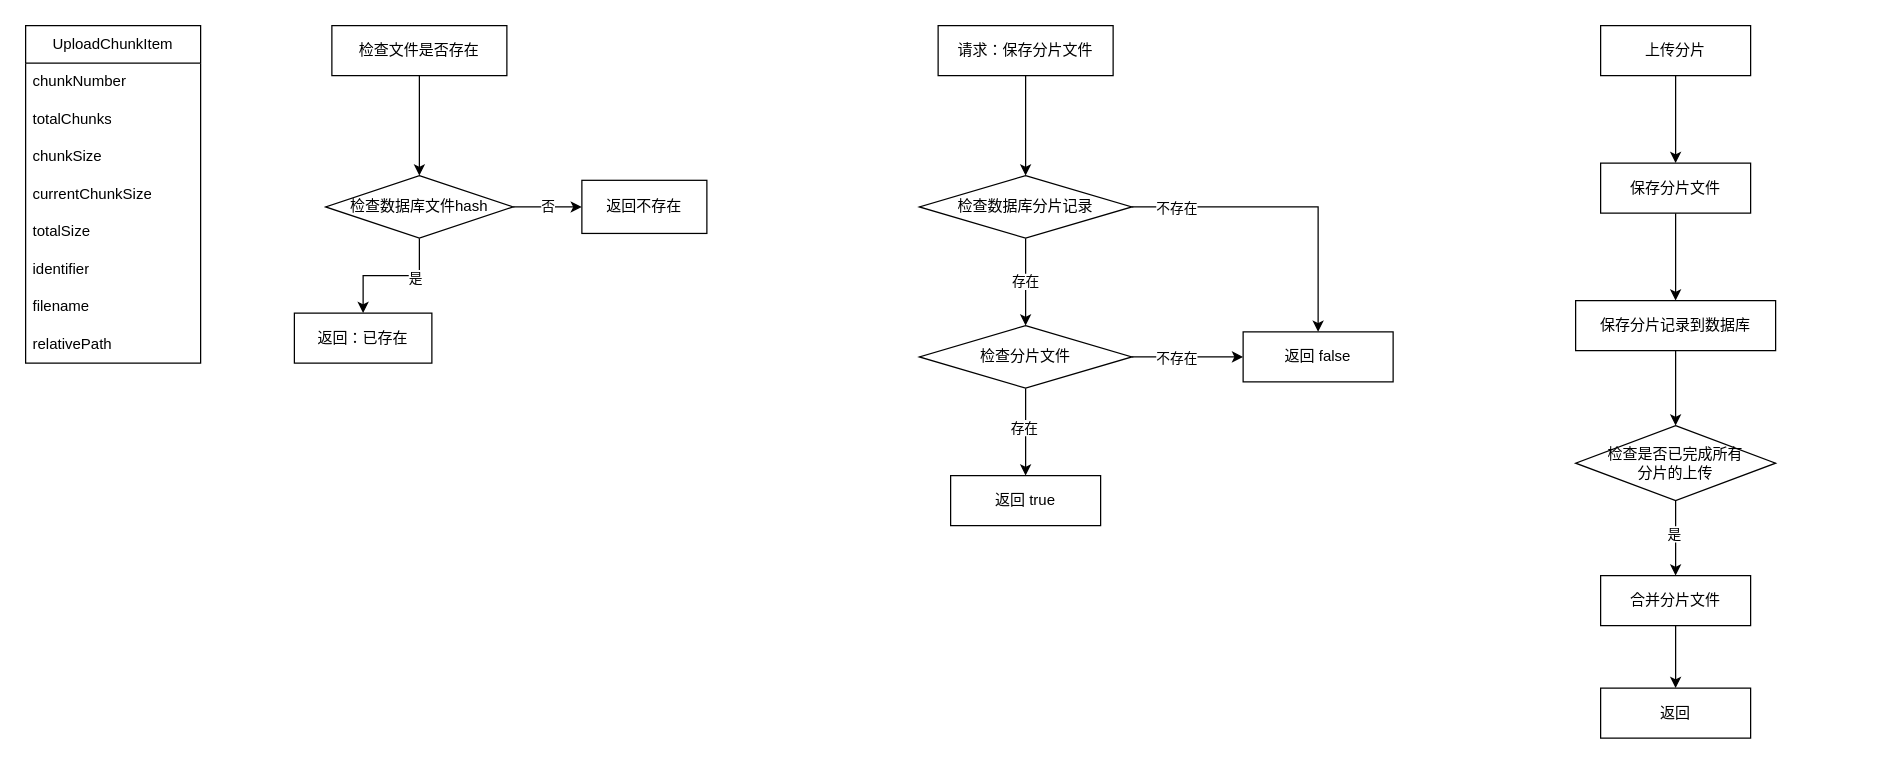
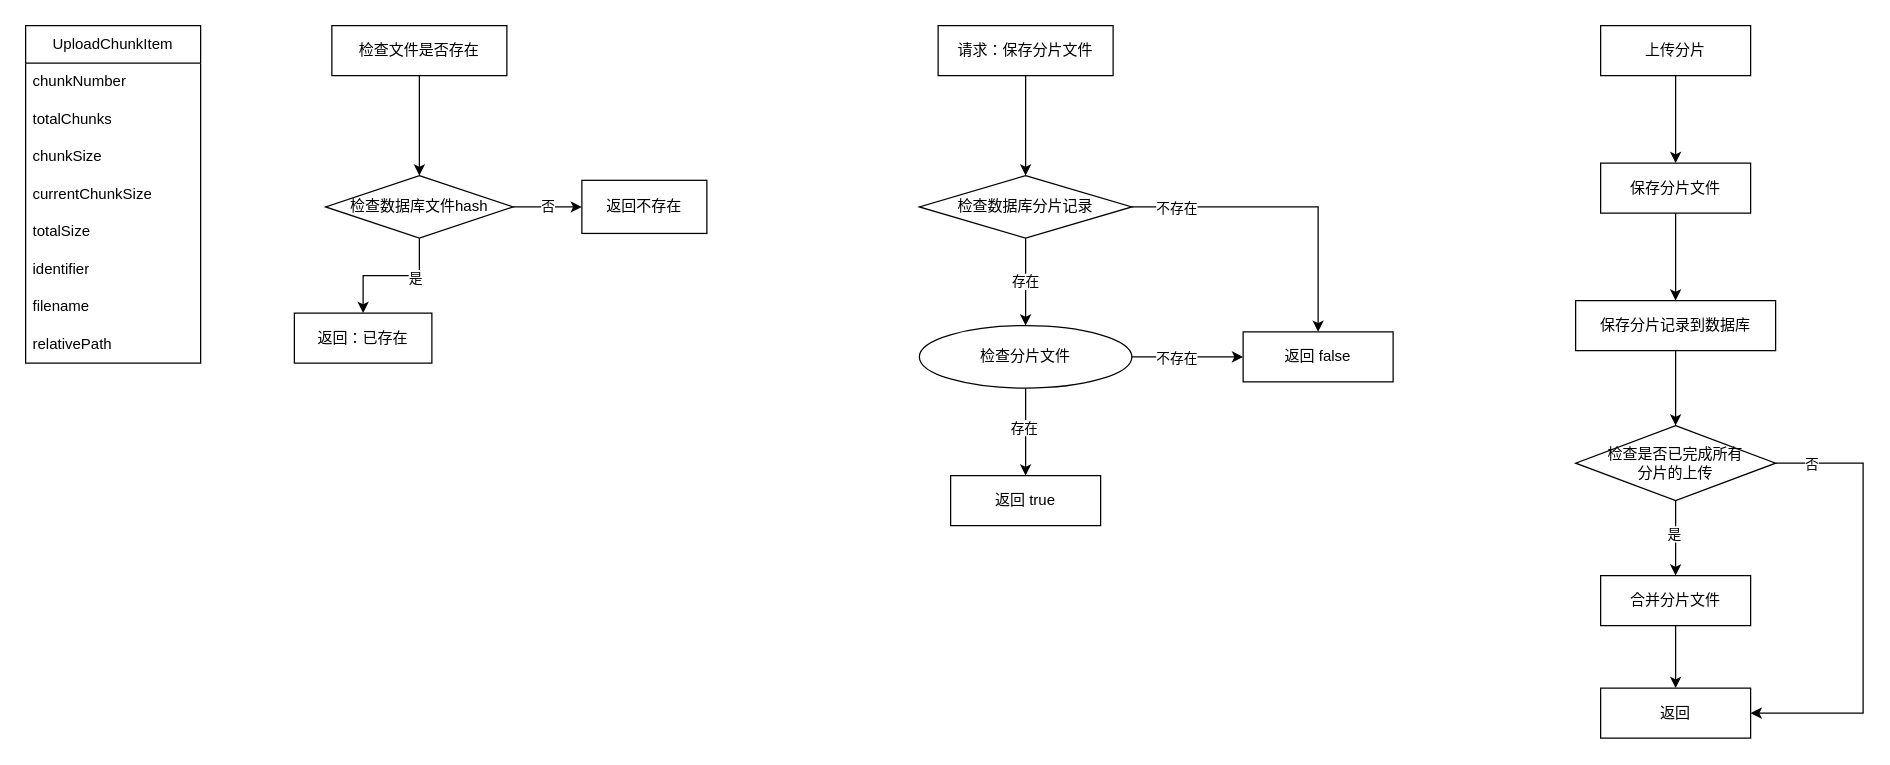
  <mxCell id="0" />
  <mxCell id="1" parent="0" />
  <mxCell id="2" value="UploadChunkItem" style="swimlane;fontStyle=0;childLayout=stackLayout;horizontal=1;startSize=30;horizontalStack=0;resizeParent=1;resizeParentMax=0;resizeLast=0;collapsible=1;marginBottom=0;whiteSpace=wrap;html=1;" parent="1" vertex="1"><mxGeometry x="20" y="20" width="140" height="270" as="geometry" /></mxCell>
  <mxCell id="3" value="chunkNumber" style="text;strokeColor=none;fillColor=none;align=left;verticalAlign=middle;spacingLeft=4;spacingRight=4;overflow=hidden;points=[[0,0.5],[1,0.5]];portConstraint=eastwest;rotatable=0;whiteSpace=wrap;html=1;" parent="2" vertex="1"><mxGeometry y="30" width="140" height="30" as="geometry" /></mxCell>
  <mxCell id="4" value="totalChunks" style="text;strokeColor=none;fillColor=none;align=left;verticalAlign=middle;spacingLeft=4;spacingRight=4;overflow=hidden;points=[[0,0.5],[1,0.5]];portConstraint=eastwest;rotatable=0;whiteSpace=wrap;html=1;" parent="2" vertex="1"><mxGeometry y="60" width="140" height="30" as="geometry" /></mxCell>
  <mxCell id="5" value="chunkSize" style="text;strokeColor=none;fillColor=none;align=left;verticalAlign=middle;spacingLeft=4;spacingRight=4;overflow=hidden;points=[[0,0.5],[1,0.5]];portConstraint=eastwest;rotatable=0;whiteSpace=wrap;html=1;" parent="2" vertex="1"><mxGeometry y="90" width="140" height="30" as="geometry" /></mxCell>
  <mxCell id="6" value="currentChunkSize" style="text;strokeColor=none;fillColor=none;align=left;verticalAlign=middle;spacingLeft=4;spacingRight=4;overflow=hidden;points=[[0,0.5],[1,0.5]];portConstraint=eastwest;rotatable=0;whiteSpace=wrap;html=1;" parent="2" vertex="1"><mxGeometry y="120" width="140" height="30" as="geometry" /></mxCell>
  <mxCell id="7" value="totalSize" style="text;strokeColor=none;fillColor=none;align=left;verticalAlign=middle;spacingLeft=4;spacingRight=4;overflow=hidden;points=[[0,0.5],[1,0.5]];portConstraint=eastwest;rotatable=0;whiteSpace=wrap;html=1;" parent="2" vertex="1"><mxGeometry y="150" width="140" height="30" as="geometry" /></mxCell>
  <mxCell id="8" value="identifier" style="text;strokeColor=none;fillColor=none;align=left;verticalAlign=middle;spacingLeft=4;spacingRight=4;overflow=hidden;points=[[0,0.5],[1,0.5]];portConstraint=eastwest;rotatable=0;whiteSpace=wrap;html=1;" parent="2" vertex="1"><mxGeometry y="180" width="140" height="30" as="geometry" /></mxCell>
  <mxCell id="9" value="filename" style="text;strokeColor=none;fillColor=none;align=left;verticalAlign=middle;spacingLeft=4;spacingRight=4;overflow=hidden;points=[[0,0.5],[1,0.5]];portConstraint=eastwest;rotatable=0;whiteSpace=wrap;html=1;" parent="2" vertex="1"><mxGeometry y="210" width="140" height="30" as="geometry" /></mxCell>
  <mxCell id="10" value="relativePath" style="text;strokeColor=none;fillColor=none;align=left;verticalAlign=middle;spacingLeft=4;spacingRight=4;overflow=hidden;points=[[0,0.5],[1,0.5]];portConstraint=eastwest;rotatable=0;whiteSpace=wrap;html=1;" parent="2" vertex="1"><mxGeometry y="240" width="140" height="30" as="geometry" /></mxCell>
  <mxCell id="11" style="edgeStyle=orthogonalEdgeStyle;rounded=0;orthogonalLoop=1;jettySize=auto;html=1;" parent="1" source="12" target="20" edge="1"><mxGeometry relative="1" as="geometry" /></mxCell>
  <mxCell id="12" value="请求：保存分片文件" style="rounded=0;whiteSpace=wrap;html=1;" parent="1" vertex="1"><mxGeometry x="750" y="20" width="140" height="40" as="geometry" /></mxCell>
  <mxCell id="13" style="edgeStyle=orthogonalEdgeStyle;rounded=0;orthogonalLoop=1;jettySize=auto;html=1;entryX=0.5;entryY=0;entryDx=0;entryDy=0;" parent="1" source="14" target="27" edge="1"><mxGeometry relative="1" as="geometry" /></mxCell>
  <mxCell id="14" value="上传分片" style="rounded=0;whiteSpace=wrap;html=1;" parent="1" vertex="1"><mxGeometry x="1280" y="20" width="120" height="40" as="geometry" /></mxCell>
  <mxCell id="15" value="" style="edgeStyle=orthogonalEdgeStyle;rounded=0;orthogonalLoop=1;jettySize=auto;html=1;exitX=0.5;exitY=1;exitDx=0;exitDy=0;" parent="1" source="24" target="21" edge="1"><mxGeometry relative="1" as="geometry" /></mxCell>
  <mxCell id="16" value="存在" style="edgeLabel;html=1;align=center;verticalAlign=middle;resizable=0;points=[];" parent="15" vertex="1" connectable="0"><mxGeometry x="-0.109" y="-2" relative="1" as="geometry"><mxPoint as="offset" /></mxGeometry></mxCell>
  <mxCell id="17" value="存在" style="edgeStyle=orthogonalEdgeStyle;rounded=0;orthogonalLoop=1;jettySize=auto;html=1;" parent="1" source="20" target="24" edge="1"><mxGeometry relative="1" as="geometry" /></mxCell>
  <mxCell id="18" style="edgeStyle=orthogonalEdgeStyle;rounded=0;orthogonalLoop=1;jettySize=auto;html=1;" parent="1" source="20" target="25" edge="1"><mxGeometry relative="1" as="geometry" /></mxCell>
  <mxCell id="19" value="不存在" style="edgeLabel;html=1;align=center;verticalAlign=middle;resizable=0;points=[];" parent="18" vertex="1" connectable="0"><mxGeometry x="-0.655" y="-2" relative="1" as="geometry"><mxPoint x="-8" y="-2" as="offset" /></mxGeometry></mxCell>
  <mxCell id="20" value="检查数据库分片记录" style="rhombus;whiteSpace=wrap;html=1;" parent="1" vertex="1"><mxGeometry x="735" y="140" width="170" height="50" as="geometry" /></mxCell>
  <mxCell id="21" value="返回 true" style="whiteSpace=wrap;html=1;" parent="1" vertex="1"><mxGeometry x="760" y="380" width="120" height="40" as="geometry" /></mxCell>
  <mxCell id="22" style="edgeStyle=orthogonalEdgeStyle;rounded=0;orthogonalLoop=1;jettySize=auto;html=1;entryX=0;entryY=0.5;entryDx=0;entryDy=0;" parent="1" source="24" target="25" edge="1"><mxGeometry relative="1" as="geometry" /></mxCell>
  <mxCell id="23" value="不存在" style="edgeLabel;html=1;align=center;verticalAlign=middle;resizable=0;points=[];" parent="22" vertex="1" connectable="0"><mxGeometry x="-0.419" y="-3" relative="1" as="geometry"><mxPoint x="9" y="-3" as="offset" /></mxGeometry></mxCell>
- <mxCell id="24" value="检查分片文件" style="rhombus;whiteSpace=wrap;html=1;" parent="1" vertex="1"><mxGeometry x="735" y="260" width="170" height="50" as="geometry" /></mxCell>
+ <mxCell id="24" value="检查分片文件" style="ellipse;whiteSpace=wrap;html=1;" parent="1" vertex="1"><mxGeometry x="735" y="260" width="170" height="50" as="geometry" /></mxCell>
  <mxCell id="25" value="返回 false" style="whiteSpace=wrap;html=1;" parent="1" vertex="1"><mxGeometry x="994" y="265" width="120" height="40" as="geometry" /></mxCell>
  <mxCell id="26" style="edgeStyle=orthogonalEdgeStyle;rounded=0;orthogonalLoop=1;jettySize=auto;html=1;entryX=0.5;entryY=0;entryDx=0;entryDy=0;" parent="1" source="27" target="29" edge="1"><mxGeometry relative="1" as="geometry" /></mxCell>
  <mxCell id="27" value="保存分片文件" style="rounded=0;whiteSpace=wrap;html=1;" parent="1" vertex="1"><mxGeometry x="1280" y="130" width="120" height="40" as="geometry" /></mxCell>
  <mxCell id="28" style="edgeStyle=orthogonalEdgeStyle;rounded=0;orthogonalLoop=1;jettySize=auto;html=1;entryX=0.5;entryY=0;entryDx=0;entryDy=0;" parent="1" source="29" target="34" edge="1"><mxGeometry relative="1" as="geometry" /></mxCell>
  <mxCell id="29" value="保存分片记录到数据库" style="rounded=0;whiteSpace=wrap;html=1;" parent="1" vertex="1"><mxGeometry x="1260" y="240" width="160" height="40" as="geometry" /></mxCell>
  <mxCell id="30" style="edgeStyle=orthogonalEdgeStyle;rounded=0;orthogonalLoop=1;jettySize=auto;html=1;entryX=0.5;entryY=0;entryDx=0;entryDy=0;" parent="1" source="34" target="36" edge="1"><mxGeometry relative="1" as="geometry" /></mxCell>
  <mxCell id="31" value="是" style="edgeLabel;html=1;align=center;verticalAlign=middle;resizable=0;points=[];" parent="30" vertex="1" connectable="0"><mxGeometry x="-0.145" y="-2" relative="1" as="geometry"><mxPoint as="offset" /></mxGeometry></mxCell>
+ <mxCell id="32" value="" style="edgeStyle=orthogonalEdgeStyle;rounded=0;orthogonalLoop=1;jettySize=auto;html=1;entryX=1;entryY=0.5;entryDx=0;entryDy=0;" parent="1" source="34" target="37" edge="1"><mxGeometry relative="1" as="geometry"><Array as="points"><mxPoint x="1490" y="370" /><mxPoint x="1490" y="570" /></Array></mxGeometry></mxCell>
+ <mxCell id="33" value="否" style="edgeLabel;html=1;align=center;verticalAlign=middle;resizable=0;points=[];" parent="32" vertex="1" connectable="0"><mxGeometry x="-0.785" y="2" relative="1" as="geometry"><mxPoint x="-11" y="2" as="offset" /></mxGeometry></mxCell>
  <mxCell id="34" value="检查是否已完成&lt;span style=&quot;background-color: initial;&quot;&gt;所有&lt;/span&gt;&lt;div&gt;&lt;span style=&quot;background-color: initial;&quot;&gt;分片的上传&lt;/span&gt;&lt;/div&gt;" style="rhombus;whiteSpace=wrap;html=1;" parent="1" vertex="1"><mxGeometry x="1260" y="340" width="160" height="60" as="geometry" /></mxCell>
  <mxCell id="35" style="edgeStyle=orthogonalEdgeStyle;rounded=0;orthogonalLoop=1;jettySize=auto;html=1;entryX=0.5;entryY=0;entryDx=0;entryDy=0;" parent="1" source="36" target="37" edge="1"><mxGeometry relative="1" as="geometry" /></mxCell>
  <mxCell id="36" value="合并分片文件" style="rounded=0;whiteSpace=wrap;html=1;" parent="1" vertex="1"><mxGeometry x="1280" y="460" width="120" height="40" as="geometry" /></mxCell>
  <mxCell id="37" value="返回" style="whiteSpace=wrap;html=1;" parent="1" vertex="1"><mxGeometry x="1280" y="550" width="120" height="40" as="geometry" /></mxCell>
  <mxCell id="38" value="" style="edgeStyle=orthogonalEdgeStyle;rounded=0;orthogonalLoop=1;jettySize=auto;html=1;entryX=0.5;entryY=0;entryDx=0;entryDy=0;" parent="1" source="39" target="44" edge="1"><mxGeometry relative="1" as="geometry"><mxPoint x="335" y="140" as="targetPoint" /></mxGeometry></mxCell>
  <mxCell id="39" value="检查文件是否存在" style="rounded=0;whiteSpace=wrap;html=1;" parent="1" vertex="1"><mxGeometry x="265" y="20" width="140" height="40" as="geometry" /></mxCell>
  <mxCell id="40" value="" style="edgeStyle=orthogonalEdgeStyle;rounded=0;orthogonalLoop=1;jettySize=auto;html=1;" parent="1" source="44" target="45" edge="1"><mxGeometry relative="1" as="geometry" /></mxCell>
  <mxCell id="41" value="是" style="edgeLabel;html=1;align=center;verticalAlign=middle;resizable=0;points=[];" parent="40" vertex="1" connectable="0"><mxGeometry x="-0.351" y="1" relative="1" as="geometry"><mxPoint as="offset" /></mxGeometry></mxCell>
  <mxCell id="42" value="" style="edgeStyle=orthogonalEdgeStyle;rounded=0;orthogonalLoop=1;jettySize=auto;html=1;" parent="1" source="44" target="46" edge="1"><mxGeometry relative="1" as="geometry" /></mxCell>
  <mxCell id="43" value="否" style="edgeLabel;html=1;align=center;verticalAlign=middle;resizable=0;points=[];" parent="42" vertex="1" connectable="0"><mxGeometry x="0.011" y="1" relative="1" as="geometry"><mxPoint as="offset" /></mxGeometry></mxCell>
  <mxCell id="44" value="检查数据库文件hash" style="rhombus;whiteSpace=wrap;html=1;rounded=0;" parent="1" vertex="1"><mxGeometry x="260" y="140" width="150" height="50" as="geometry" /></mxCell>
  <mxCell id="45" value="返回：已存在" style="rounded=0;whiteSpace=wrap;html=1;" parent="1" vertex="1"><mxGeometry x="235" y="250" width="110" height="40" as="geometry" /></mxCell>
  <mxCell id="46" value="返回不存在" style="whiteSpace=wrap;html=1;rounded=0;" parent="1" vertex="1"><mxGeometry x="465" y="143.75" width="100" height="42.5" as="geometry" /></mxCell>
